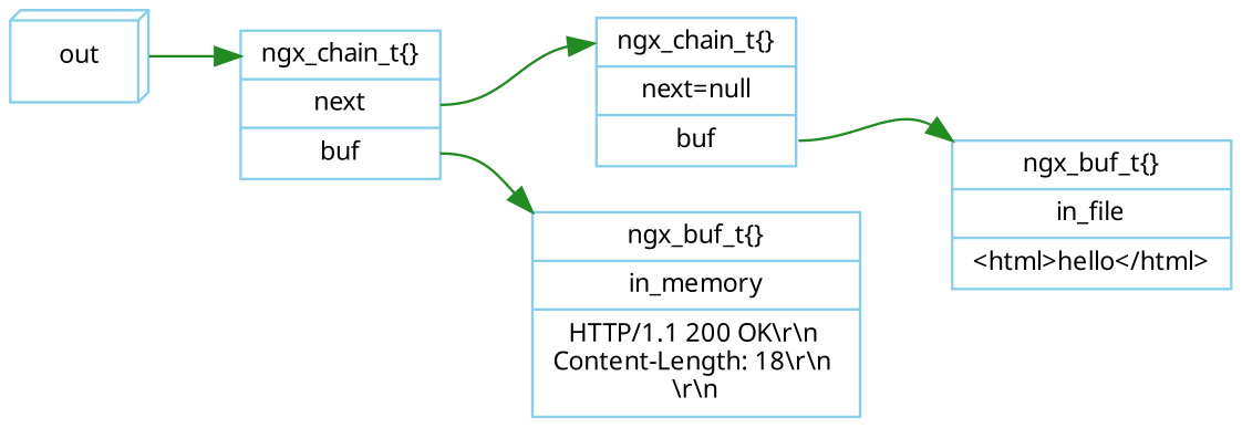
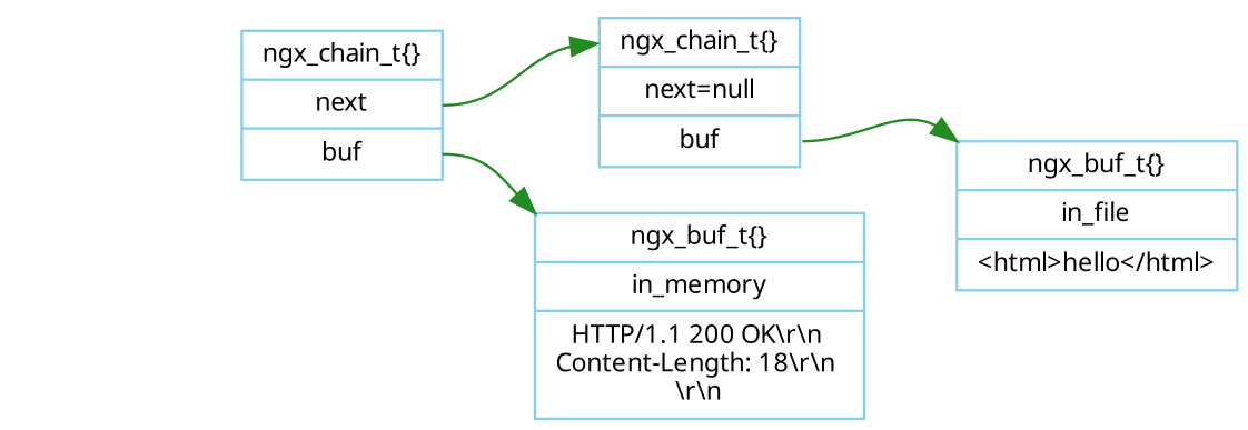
  digraph {
    rankdir=LR
    node [color=skyblue fontname=Verdana fontsize=10 shape=record]
    edge [color=forestgreen fontname=Verdana fontsize=10 headport=head tailport=buf]
-   out [shape=box3d]
    n2 [label="<head>ngx_chain_t\{\}|<next>next|<buf>buf"]
    n3 [label="<head>ngx_chain_t\{\}|<next>next=null|<buf>buf"]
    n4 [label="ngx_buf_t\{\}|in_memory|HTTP/1.1 200 OK\\r\\n \nContent-Length: 18\\r\\n \n\\r\\n"]
    n5 [label="ngx_buf_t\{\}|in_file|\<html\>hello\</html\>"]
-   out -> n2 [tailport=""]
    n2 -> n3 [tailport=next]
    n2 -> n4 [headport=nw]
    n3 -> n5 [headport=nw]
  }
